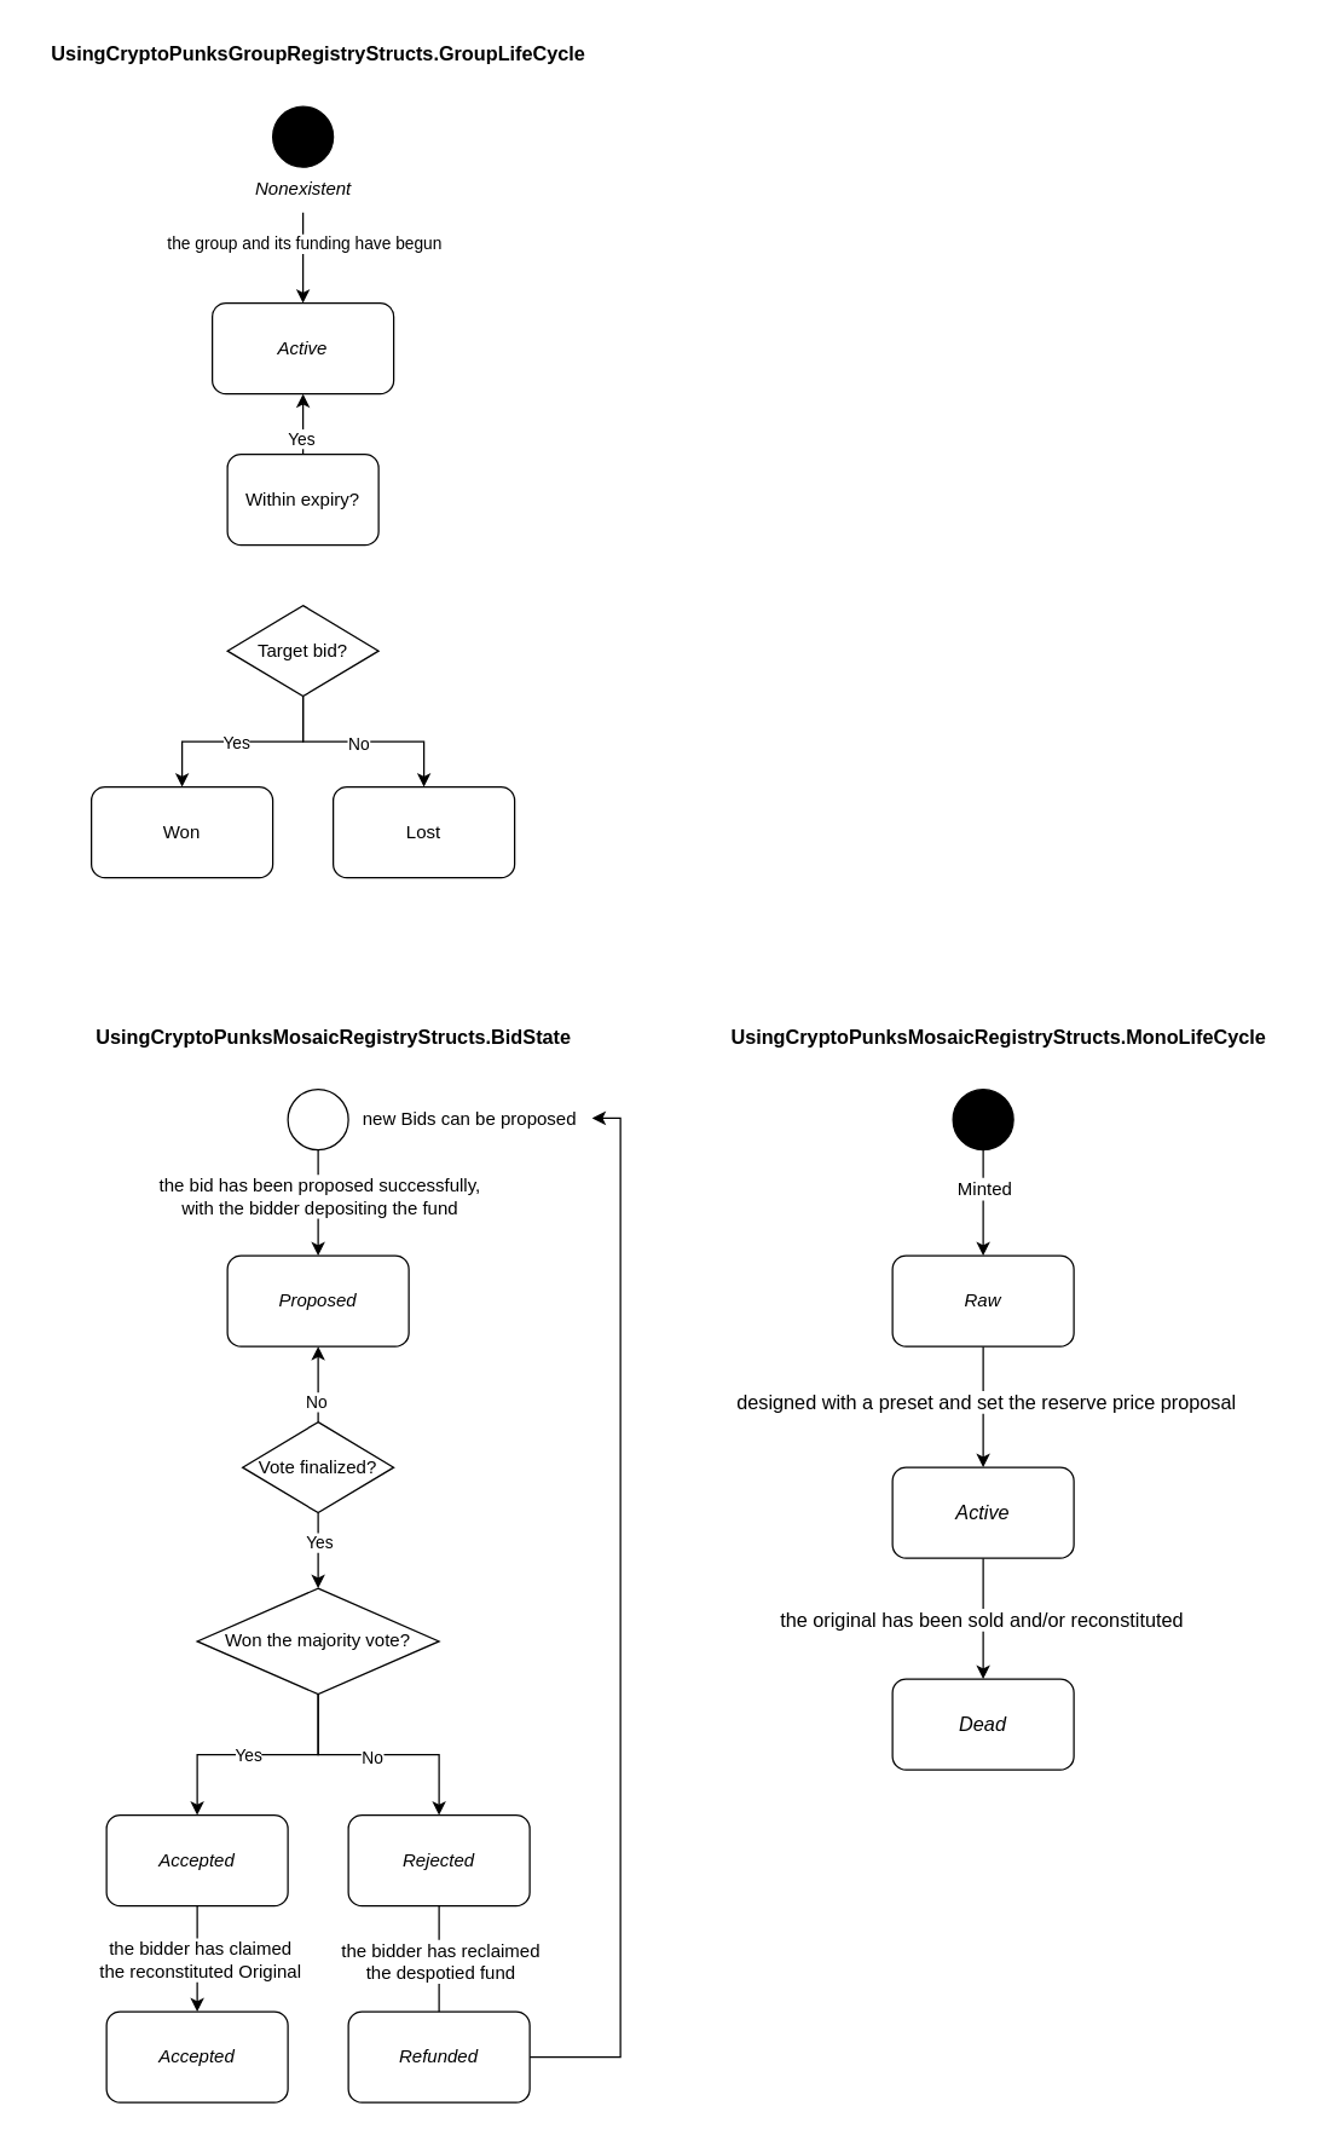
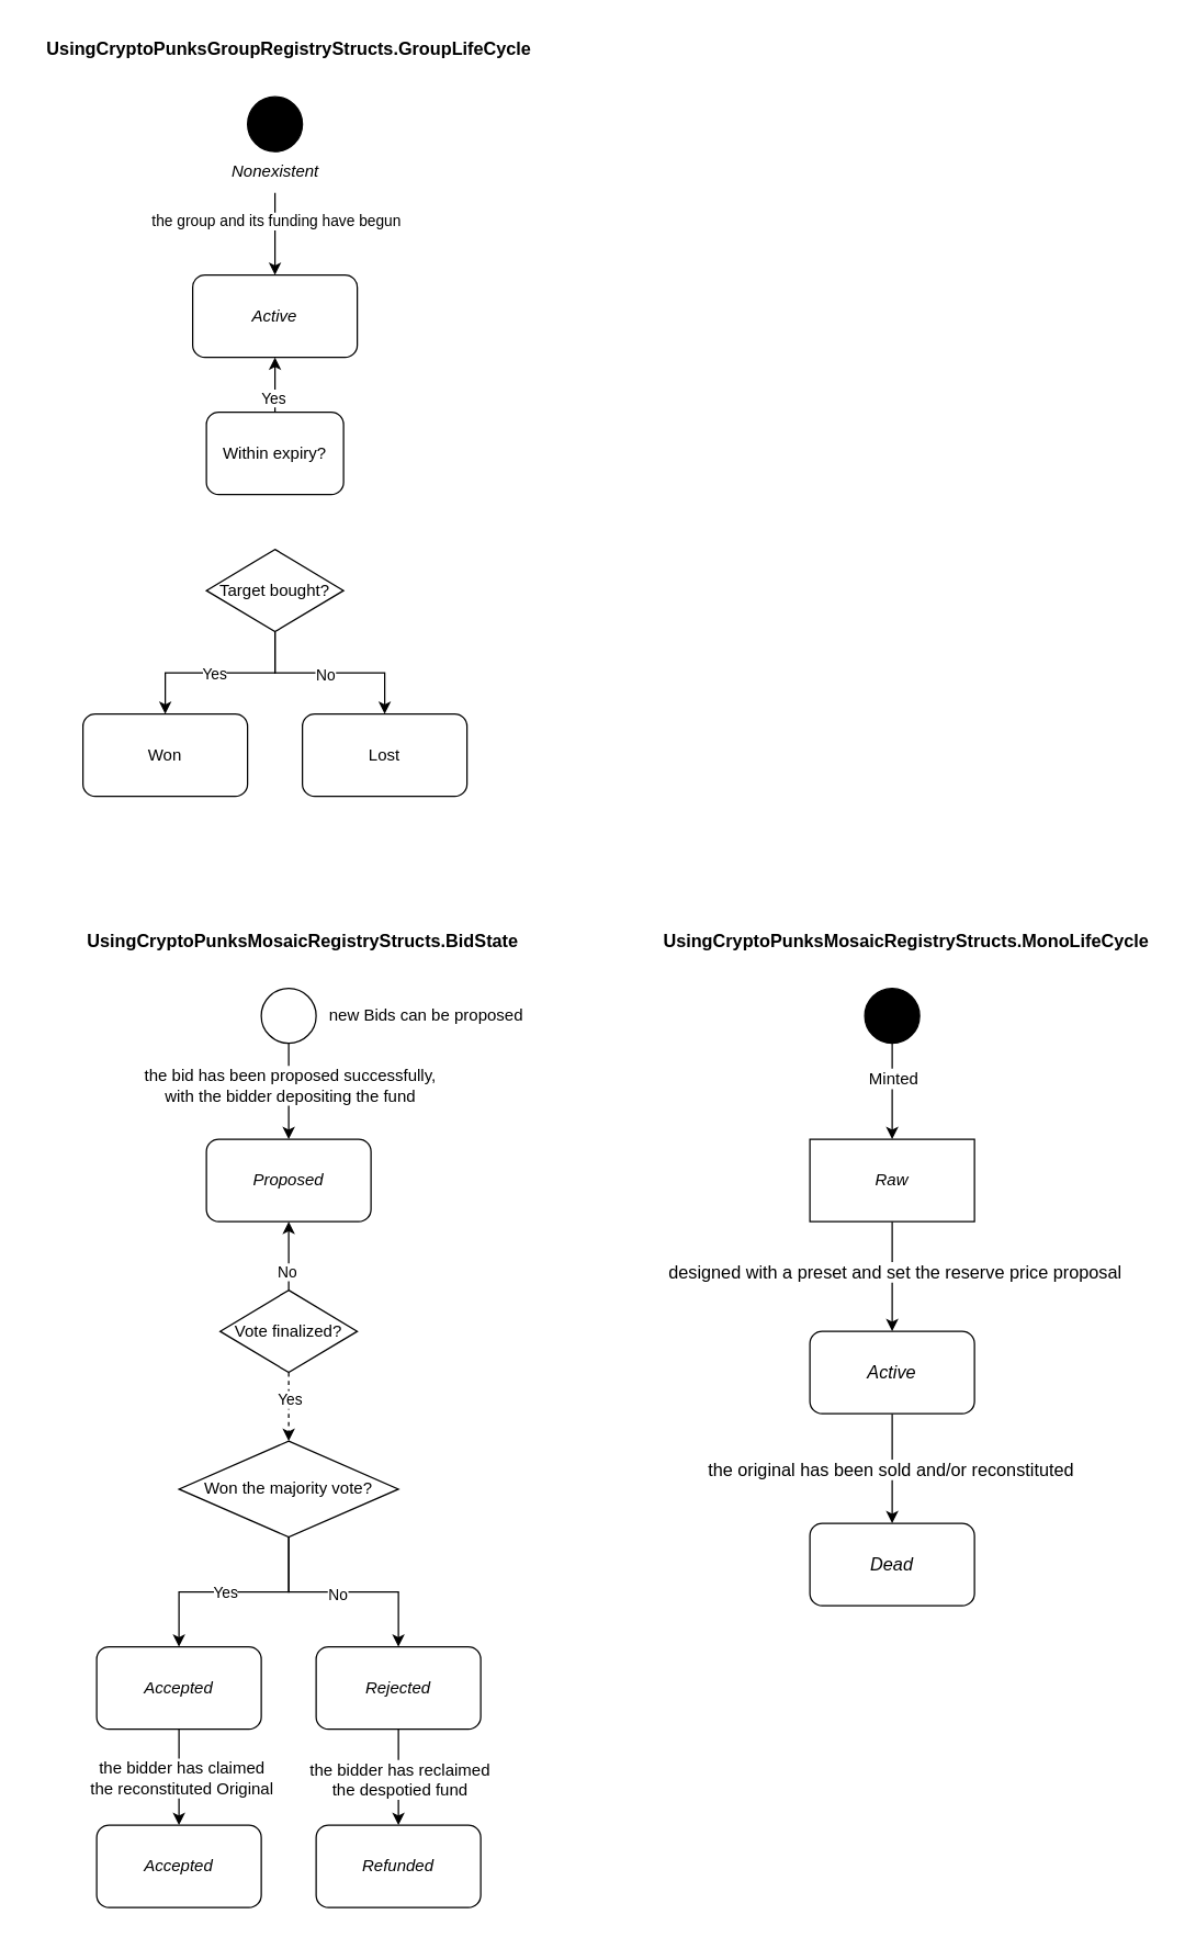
  <mxCell id="0" />
  <mxCell id="1" parent="0" />
  <mxCell id="2" value="" style="ellipse;whiteSpace=wrap;html=1;aspect=fixed;fillStyle=solid;fillColor=#000000;" vertex="1" parent="1"><mxGeometry x="180" y="70" width="40" height="40" as="geometry" /></mxCell>
  <mxCell id="3" value="Active" style="rounded=1;whiteSpace=wrap;html=1;fillStyle=solid;fillColor=default;fontStyle=2" vertex="1" parent="1"><mxGeometry x="140" y="200" width="120" height="60" as="geometry" /></mxCell>
  <mxCell id="4" style="edgeStyle=orthogonalEdgeStyle;rounded=0;orthogonalLoop=1;jettySize=auto;html=1;entryX=0.5;entryY=0;entryDx=0;entryDy=0;" edge="1" parent="1" source="6" target="3"><mxGeometry relative="1" as="geometry" /></mxCell>
  <mxCell id="5" value="the group and its funding have begun" style="edgeLabel;html=1;align=center;verticalAlign=middle;resizable=0;points=[];" vertex="1" connectable="0" parent="4"><mxGeometry x="0.057" y="1" relative="1" as="geometry"><mxPoint x="-1" y="-12" as="offset" /></mxGeometry></mxCell>
  <mxCell id="6" value="Nonexistent" style="text;html=1;align=center;verticalAlign=middle;resizable=0;points=[];autosize=1;strokeColor=none;fillColor=none;fontStyle=2" vertex="1" parent="1"><mxGeometry x="155" y="110" width="90" height="30" as="geometry" /></mxCell>
  <mxCell id="7" value="" style="edgeStyle=orthogonalEdgeStyle;rounded=0;orthogonalLoop=1;jettySize=auto;html=1;" edge="1" parent="1" source="9" target="3"><mxGeometry relative="1" as="geometry" /></mxCell>
  <mxCell id="8" value="Yes" style="edgeLabel;html=1;align=center;verticalAlign=middle;resizable=0;points=[];" vertex="1" connectable="0" parent="7"><mxGeometry x="-0.45" y="2" relative="1" as="geometry"><mxPoint as="offset" /></mxGeometry></mxCell>
  <mxCell id="9" value="Within expiry?" style="whiteSpace=wrap;html=1;fillStyle=solid;fillColor=default;rounded=1;" vertex="1" parent="1"><mxGeometry x="150" y="300" width="100" height="60" as="geometry" /></mxCell>
  <mxCell id="10" style="edgeStyle=orthogonalEdgeStyle;rounded=0;orthogonalLoop=1;jettySize=auto;html=1;entryX=0.5;entryY=0;entryDx=0;entryDy=0;" edge="1" parent="1" source="14" target="15"><mxGeometry relative="1" as="geometry" /></mxCell>
  <mxCell id="11" value="Yes" style="edgeLabel;html=1;align=center;verticalAlign=middle;resizable=0;points=[];" vertex="1" connectable="0" parent="10"><mxGeometry x="0.2" y="-4" relative="1" as="geometry"><mxPoint x="9" y="4" as="offset" /></mxGeometry></mxCell>
  <mxCell id="12" style="edgeStyle=orthogonalEdgeStyle;rounded=0;orthogonalLoop=1;jettySize=auto;html=1;entryX=0.5;entryY=0;entryDx=0;entryDy=0;" edge="1" parent="1" source="14" target="16"><mxGeometry relative="1" as="geometry" /></mxCell>
  <mxCell id="13" value="No" style="edgeLabel;html=1;align=center;verticalAlign=middle;resizable=0;points=[];" vertex="1" connectable="0" parent="12"><mxGeometry x="-0.057" y="-1" relative="1" as="geometry"><mxPoint as="offset" /></mxGeometry></mxCell>
- <mxCell id="14" value="Target bid?" style="rhombus;whiteSpace=wrap;html=1;fillStyle=solid;fillColor=default;" vertex="1" parent="1"><mxGeometry x="150" y="400" width="100" height="60" as="geometry" /></mxCell>
+ <mxCell id="14" value="Target bought?" style="rhombus;whiteSpace=wrap;html=1;fillStyle=solid;fillColor=default;" vertex="1" parent="1"><mxGeometry x="150" y="400" width="100" height="60" as="geometry" /></mxCell>
  <mxCell id="15" value="Won" style="rounded=1;whiteSpace=wrap;html=1;fillStyle=solid;fillColor=default;" vertex="1" parent="1"><mxGeometry x="60" y="520" width="120" height="60" as="geometry" /></mxCell>
  <mxCell id="16" value="Lost" style="rounded=1;whiteSpace=wrap;html=1;fillStyle=solid;fillColor=default;" vertex="1" parent="1"><mxGeometry x="220" y="520" width="120" height="60" as="geometry" /></mxCell>
  <mxCell id="17" value="UsingCryptoPunksGroupRegistryStructs.GroupLifeCycle" style="text;html=1;align=center;verticalAlign=middle;resizable=0;points=[];autosize=1;strokeColor=none;fillColor=none;fillStyle=solid;fontStyle=1;fontSize=13;" vertex="1" parent="1"><mxGeometry x="20" y="20" width="380" height="30" as="geometry" /></mxCell>
  <mxCell id="18" value="" style="ellipse;whiteSpace=wrap;html=1;aspect=fixed;fillStyle=solid;fillColor=#000000;" vertex="1" parent="1"><mxGeometry x="630" y="720" width="40" height="40" as="geometry" /></mxCell>
  <mxCell id="19" value="" style="edgeStyle=orthogonalEdgeStyle;rounded=0;orthogonalLoop=1;jettySize=auto;html=1;fontSize=13;" edge="1" parent="1" source="21" target="27"><mxGeometry relative="1" as="geometry" /></mxCell>
  <mxCell id="20" value="designed with a preset and set the reserve price proposal" style="edgeLabel;html=1;align=center;verticalAlign=middle;resizable=0;points=[];fontSize=13;" vertex="1" connectable="0" parent="19"><mxGeometry x="-0.1" y="1" relative="1" as="geometry"><mxPoint as="offset" /></mxGeometry></mxCell>
- <mxCell id="21" value="Raw" style="rounded=1;whiteSpace=wrap;html=1;fillStyle=solid;fillColor=default;fontStyle=2" vertex="1" parent="1"><mxGeometry x="590" y="830" width="120" height="60" as="geometry" /></mxCell>
+ <mxCell id="21" value="Raw" style="whiteSpace=wrap;html=1;fillStyle=solid;fillColor=default;fontStyle=2;rounded=0;" vertex="1" parent="1"><mxGeometry x="590" y="830" width="120" height="60" as="geometry" /></mxCell>
  <mxCell id="22" style="edgeStyle=orthogonalEdgeStyle;rounded=0;orthogonalLoop=1;jettySize=auto;html=1;entryX=0.5;entryY=0;entryDx=0;entryDy=0;exitX=0.5;exitY=1;exitDx=0;exitDy=0;" edge="1" parent="1" source="18" target="21"><mxGeometry relative="1" as="geometry"><mxPoint x="650" y="790" as="sourcePoint" /></mxGeometry></mxCell>
  <mxCell id="23" value="Minted" style="edgeLabel;html=1;align=center;verticalAlign=middle;resizable=0;points=[];fontSize=12;" vertex="1" connectable="0" parent="22"><mxGeometry x="0.057" y="1" relative="1" as="geometry"><mxPoint x="-1" y="-12" as="offset" /></mxGeometry></mxCell>
  <mxCell id="24" value="UsingCryptoPunksMosaicRegistryStructs.MonoLifeCycle" style="text;html=1;align=center;verticalAlign=middle;resizable=0;points=[];autosize=1;strokeColor=none;fillColor=none;fillStyle=solid;fontStyle=1;fontSize=13;" vertex="1" parent="1"><mxGeometry x="470" y="670" width="380" height="30" as="geometry" /></mxCell>
  <mxCell id="25" value="" style="edgeStyle=orthogonalEdgeStyle;rounded=0;orthogonalLoop=1;jettySize=auto;html=1;fontSize=13;" edge="1" parent="1" source="27" target="28"><mxGeometry relative="1" as="geometry" /></mxCell>
  <mxCell id="26" value="the original has been sold and/or reconstituted" style="edgeLabel;html=1;align=center;verticalAlign=middle;resizable=0;points=[];fontSize=13;" vertex="1" connectable="0" parent="25"><mxGeometry y="-2" relative="1" as="geometry"><mxPoint as="offset" /></mxGeometry></mxCell>
  <mxCell id="27" value="Active" style="rounded=1;whiteSpace=wrap;html=1;fillStyle=solid;fillColor=default;fontStyle=2;fontSize=13;" vertex="1" parent="1"><mxGeometry x="590" y="970" width="120" height="60" as="geometry" /></mxCell>
  <mxCell id="28" value="Dead" style="rounded=1;whiteSpace=wrap;html=1;fillStyle=solid;fillColor=default;fontStyle=2;fontSize=13;" vertex="1" parent="1"><mxGeometry x="590" y="1110" width="120" height="60" as="geometry" /></mxCell>
  <mxCell id="29" value="" style="ellipse;whiteSpace=wrap;html=1;aspect=fixed;fillStyle=solid;fillColor=#FFFFFF;" vertex="1" parent="1"><mxGeometry x="190" y="720" width="40" height="40" as="geometry" /></mxCell>
  <mxCell id="30" value="Proposed" style="rounded=1;whiteSpace=wrap;html=1;fillStyle=solid;fillColor=default;fontStyle=2" vertex="1" parent="1"><mxGeometry x="150" y="830" width="120" height="60" as="geometry" /></mxCell>
  <mxCell id="31" style="edgeStyle=orthogonalEdgeStyle;rounded=0;orthogonalLoop=1;jettySize=auto;html=1;entryX=0.5;entryY=0;entryDx=0;entryDy=0;exitX=0.5;exitY=1;exitDx=0;exitDy=0;" edge="1" parent="1" source="29" target="30"><mxGeometry relative="1" as="geometry"><mxPoint x="210" y="790" as="sourcePoint" /></mxGeometry></mxCell>
  <mxCell id="32" value="the bid has been proposed successfully,&lt;br&gt;with the bidder depositing the fund" style="edgeLabel;html=1;align=center;verticalAlign=middle;resizable=0;points=[];fontSize=12;" vertex="1" connectable="0" parent="31"><mxGeometry x="0.057" y="1" relative="1" as="geometry"><mxPoint x="-1" y="-7" as="offset" /></mxGeometry></mxCell>
  <mxCell id="33" value="" style="edgeStyle=orthogonalEdgeStyle;rounded=0;orthogonalLoop=1;jettySize=auto;html=1;" edge="1" parent="1" source="37" target="30"><mxGeometry relative="1" as="geometry" /></mxCell>
  <mxCell id="34" value="No" style="edgeLabel;html=1;align=center;verticalAlign=middle;resizable=0;points=[];" vertex="1" connectable="0" parent="33"><mxGeometry x="-0.45" y="2" relative="1" as="geometry"><mxPoint as="offset" /></mxGeometry></mxCell>
- <mxCell id="35" value="" style="edgeStyle=orthogonalEdgeStyle;rounded=0;orthogonalLoop=1;jettySize=auto;html=1;" edge="1" parent="1" source="37" target="42"><mxGeometry relative="1" as="geometry" /></mxCell>
+ <mxCell id="35" value="" style="edgeStyle=orthogonalEdgeStyle;rounded=0;orthogonalLoop=1;jettySize=auto;html=1;dashed=1;" edge="1" parent="1" source="37" target="42"><mxGeometry relative="1" as="geometry" /></mxCell>
  <mxCell id="36" value="Yes" style="edgeLabel;html=1;align=center;verticalAlign=middle;resizable=0;points=[];" vertex="1" connectable="0" parent="35"><mxGeometry x="-0.25" y="-3" relative="1" as="geometry"><mxPoint x="3" as="offset" /></mxGeometry></mxCell>
  <mxCell id="37" value="Vote finalized?" style="rhombus;whiteSpace=wrap;html=1;fillStyle=solid;fillColor=default;" vertex="1" parent="1"><mxGeometry x="160" y="940" width="100" height="60" as="geometry" /></mxCell>
  <mxCell id="38" style="edgeStyle=orthogonalEdgeStyle;rounded=0;orthogonalLoop=1;jettySize=auto;html=1;entryX=0.5;entryY=0;entryDx=0;entryDy=0;" edge="1" parent="1" source="42" target="45"><mxGeometry relative="1" as="geometry" /></mxCell>
  <mxCell id="39" value="Yes" style="edgeLabel;html=1;align=center;verticalAlign=middle;resizable=0;points=[];" vertex="1" connectable="0" parent="38"><mxGeometry x="0.2" y="-4" relative="1" as="geometry"><mxPoint x="9" y="4" as="offset" /></mxGeometry></mxCell>
  <mxCell id="40" style="edgeStyle=orthogonalEdgeStyle;rounded=0;orthogonalLoop=1;jettySize=auto;html=1;entryX=0.5;entryY=0;entryDx=0;entryDy=0;" edge="1" parent="1" source="42" target="48"><mxGeometry relative="1" as="geometry" /></mxCell>
  <mxCell id="41" value="No" style="edgeLabel;html=1;align=center;verticalAlign=middle;resizable=0;points=[];" vertex="1" connectable="0" parent="40"><mxGeometry x="-0.057" y="-1" relative="1" as="geometry"><mxPoint as="offset" /></mxGeometry></mxCell>
  <mxCell id="42" value="Won the majority vote?" style="rhombus;whiteSpace=wrap;html=1;fillStyle=solid;fillColor=default;" vertex="1" parent="1"><mxGeometry x="130" y="1050" width="160" height="70" as="geometry" /></mxCell>
  <mxCell id="43" style="edgeStyle=orthogonalEdgeStyle;rounded=0;orthogonalLoop=1;jettySize=auto;html=1;entryX=0.5;entryY=0;entryDx=0;entryDy=0;fontSize=12;" edge="1" parent="1" source="45" target="52"><mxGeometry relative="1" as="geometry" /></mxCell>
  <mxCell id="44" value="the bidder has claimed&lt;br&gt;the reconstituted Original" style="edgeLabel;html=1;align=center;verticalAlign=middle;resizable=0;points=[];fontSize=12;" vertex="1" connectable="0" parent="43"><mxGeometry y="1" relative="1" as="geometry"><mxPoint as="offset" /></mxGeometry></mxCell>
  <mxCell id="45" value="Accepted" style="rounded=1;whiteSpace=wrap;html=1;fillStyle=solid;fillColor=default;fontStyle=2" vertex="1" parent="1"><mxGeometry x="70" y="1200" width="120" height="60" as="geometry" /></mxCell>
- <mxCell id="46" value="" style="edgeStyle=orthogonalEdgeStyle;rounded=0;orthogonalLoop=1;jettySize=auto;html=1;fontSize=13;endArrow=none;" edge="1" parent="1" source="48" target="51"><mxGeometry relative="1" as="geometry" /></mxCell>
+ <mxCell id="46" value="" style="edgeStyle=orthogonalEdgeStyle;rounded=0;orthogonalLoop=1;jettySize=auto;html=1;fontSize=13;" edge="1" parent="1" source="48" target="51"><mxGeometry relative="1" as="geometry" /></mxCell>
  <mxCell id="47" value="the bidder has reclaimed &lt;br&gt;the despotied fund" style="edgeLabel;html=1;align=center;verticalAlign=middle;resizable=0;points=[];fontSize=12;" vertex="1" connectable="0" parent="46"><mxGeometry x="-0.025" y="-1" relative="1" as="geometry"><mxPoint x="1" y="2" as="offset" /></mxGeometry></mxCell>
  <mxCell id="48" value="Rejected" style="rounded=1;whiteSpace=wrap;html=1;fillStyle=solid;fillColor=default;fontStyle=2" vertex="1" parent="1"><mxGeometry x="230" y="1200" width="120" height="60" as="geometry" /></mxCell>
  <mxCell id="49" value="UsingCryptoPunksMosaicRegistryStructs.BidState" style="text;html=1;align=center;verticalAlign=middle;resizable=0;points=[];autosize=1;strokeColor=none;fillColor=none;fillStyle=solid;fontStyle=1;fontSize=13;" vertex="1" parent="1"><mxGeometry x="50" y="670" width="340" height="30" as="geometry" /></mxCell>
- <mxCell id="50" style="edgeStyle=orthogonalEdgeStyle;rounded=0;orthogonalLoop=1;jettySize=auto;html=1;entryX=1.008;entryY=0.467;entryDx=0;entryDy=0;entryPerimeter=0;fontSize=12;" edge="1" parent="1" source="51" target="53"><mxGeometry relative="1" as="geometry"><Array as="points"><mxPoint x="410" y="1360" /><mxPoint x="410" y="739" /></Array></mxGeometry></mxCell>
  <mxCell id="51" value="Refunded" style="rounded=1;whiteSpace=wrap;html=1;fillStyle=solid;fillColor=default;fontStyle=2" vertex="1" parent="1"><mxGeometry x="230" y="1330" width="120" height="60" as="geometry" /></mxCell>
  <mxCell id="52" value="Accepted" style="rounded=1;whiteSpace=wrap;html=1;fillStyle=solid;fillColor=default;fontStyle=2;fontSize=12;" vertex="1" parent="1"><mxGeometry x="70" y="1330" width="120" height="60" as="geometry" /></mxCell>
  <mxCell id="53" value="new Bids can be proposed" style="text;html=1;align=center;verticalAlign=middle;resizable=0;points=[];autosize=1;strokeColor=none;fillColor=none;fontSize=12;" vertex="1" parent="1"><mxGeometry x="230" y="725" width="160" height="30" as="geometry" /></mxCell>
